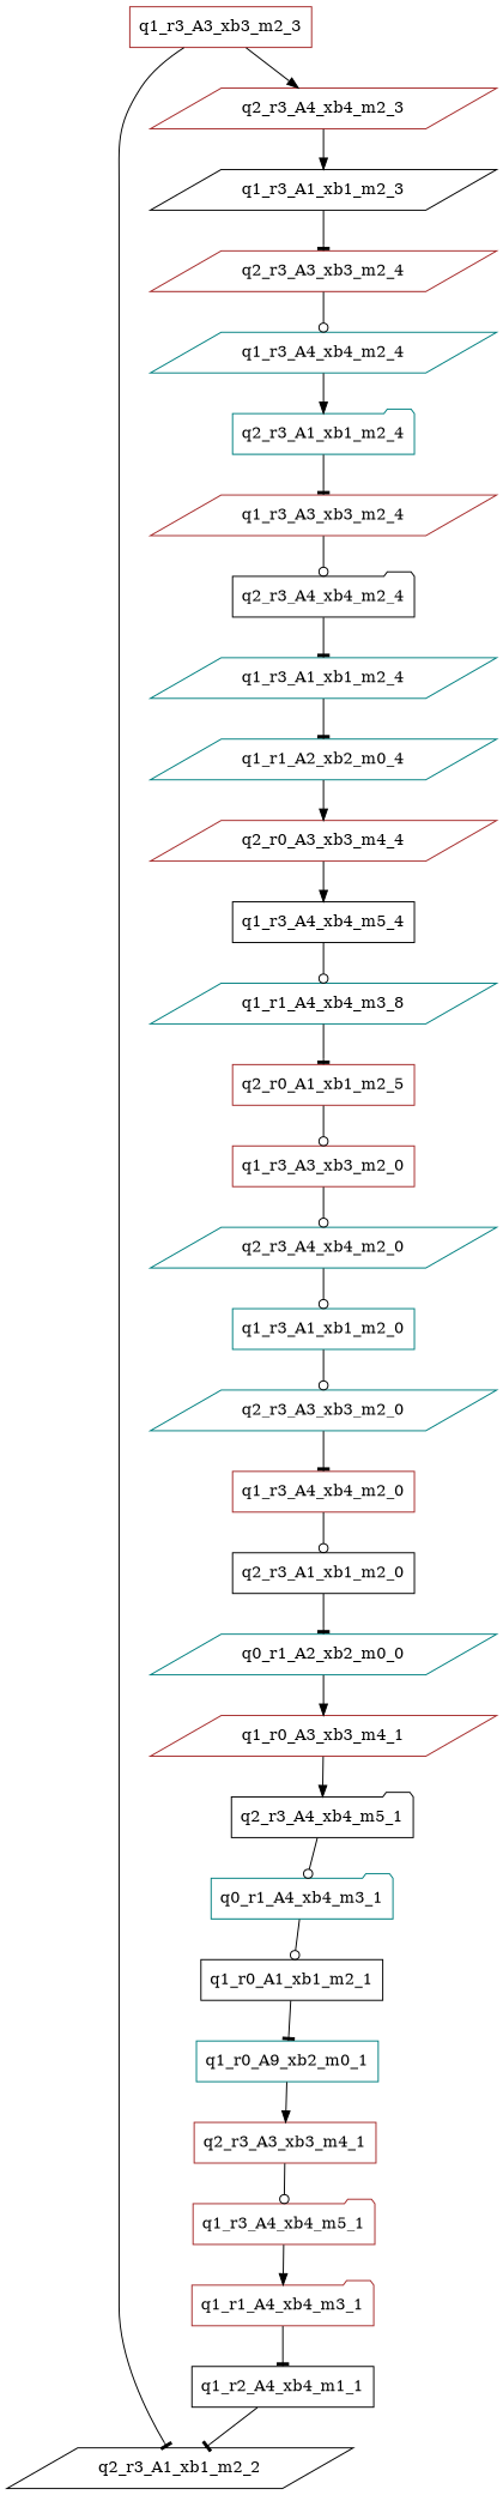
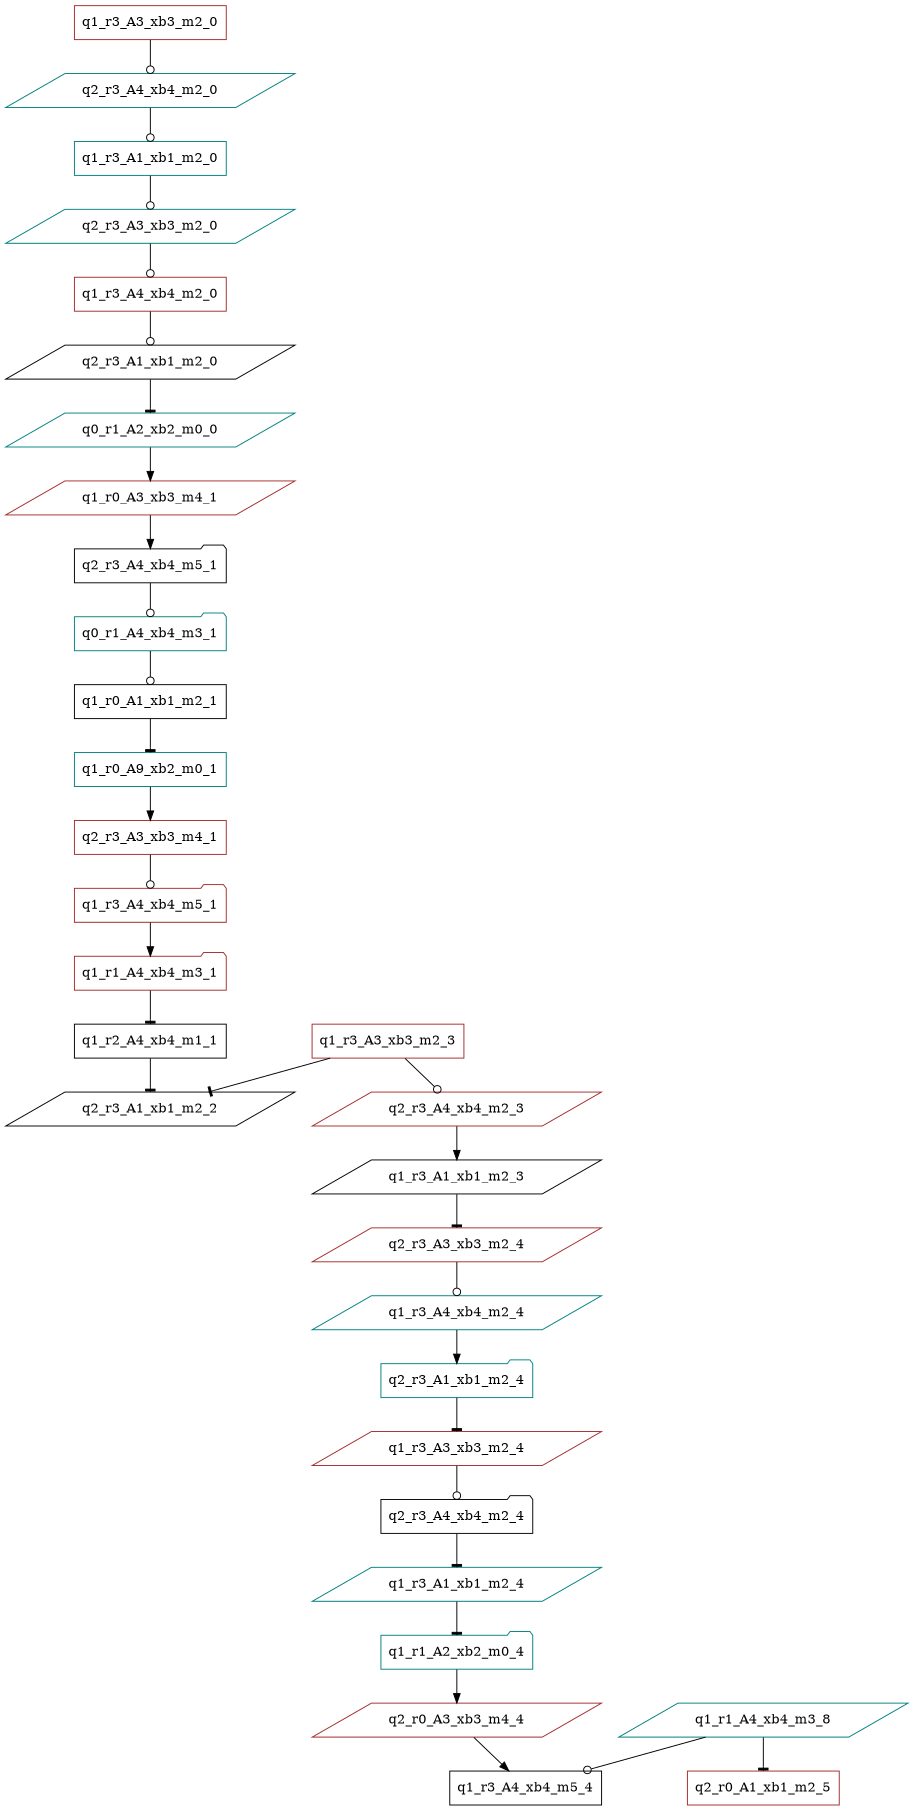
  digraph {
    node [color=brown shape=parallelogram]
    edge [arrowhead=odot]
    q2_r3_A4_xb4_m5_1 [color=black shape=folder]
    q0_r1_A4_xb4_m3_1 [color=teal shape=folder]
    q1_r0_A1_xb1_m2_1 [color=black shape=box]
    n4 [color=teal label=q1_r0_A9_xb2_m0_1 shape=box]
    q2_r3_A3_xb3_m4_1 [shape=box]
    q1_r3_A4_xb4_m5_1 [shape=folder]
    q1_r1_A4_xb4_m3_1 [shape=folder]
    q1_r2_A4_xb4_m1_1 [color=black shape=box]
    q2_r3_A1_xb1_m2_2 [color=black]
    q1_r3_A3_xb3_m2_3 [shape=box]
    q2_r3_A4_xb4_m2_3
    q1_r3_A1_xb1_m2_3 [color=black]
    q2_r3_A3_xb3_m2_4
    q1_r3_A4_xb4_m2_4 [color=teal]
    q2_r3_A1_xb1_m2_4 [color=teal shape=folder]
    q1_r3_A3_xb3_m2_4
    q2_r3_A4_xb4_m2_4 [color=black shape=folder]
    q1_r3_A1_xb1_m2_4 [color=teal]
-   q1_r1_A2_xb2_m0_4 [color=teal]
+   q1_r1_A2_xb2_m0_4 [color=teal shape=folder]
    q2_r0_A3_xb3_m4_4
    q1_r3_A4_xb4_m5_4 [color=black shape=box]
    n22 [color=teal label=q1_r1_A4_xb4_m3_8]
    q2_r0_A1_xb1_m2_5 [shape=box]
    q1_r3_A3_xb3_m2_0 [shape=box]
    q2_r3_A4_xb4_m2_0 [color=teal]
    q1_r3_A1_xb1_m2_0 [color=teal shape=box]
    q2_r3_A3_xb3_m2_0 [color=teal]
    q1_r3_A4_xb4_m2_0 [shape=box]
-   q2_r3_A1_xb1_m2_0 [color=black shape=box]
+   q2_r3_A1_xb1_m2_0 [color=black]
    q0_r1_A2_xb2_m0_0 [color=teal]
    q1_r0_A3_xb3_m4_1
    q2_r3_A4_xb4_m5_1 -> q0_r1_A4_xb4_m3_1
    q0_r1_A4_xb4_m3_1 -> q1_r0_A1_xb1_m2_1
    q1_r0_A1_xb1_m2_1 -> n4 [arrowhead=tee]
    n4 -> q2_r3_A3_xb3_m4_1 [arrowhead=normal]
    q2_r3_A3_xb3_m4_1 -> q1_r3_A4_xb4_m5_1
    q1_r3_A4_xb4_m5_1 -> q1_r1_A4_xb4_m3_1 [arrowhead=normal]
    q1_r1_A4_xb4_m3_1 -> q1_r2_A4_xb4_m1_1 [arrowhead=tee]
    q1_r2_A4_xb4_m1_1 -> q2_r3_A1_xb1_m2_2 [arrowhead=tee]
    q1_r3_A3_xb3_m2_3 -> q2_r3_A1_xb1_m2_2 [arrowhead=tee]
-   q1_r3_A3_xb3_m2_3 -> q2_r3_A4_xb4_m2_3 [arrowhead=normal]
+   q1_r3_A3_xb3_m2_3 -> q2_r3_A4_xb4_m2_3
    q2_r3_A4_xb4_m2_3 -> q1_r3_A1_xb1_m2_3 [arrowhead=normal]
    q1_r3_A1_xb1_m2_3 -> q2_r3_A3_xb3_m2_4 [arrowhead=tee]
    q2_r3_A3_xb3_m2_4 -> q1_r3_A4_xb4_m2_4
    q1_r3_A4_xb4_m2_4 -> q2_r3_A1_xb1_m2_4 [arrowhead=normal]
    q2_r3_A1_xb1_m2_4 -> q1_r3_A3_xb3_m2_4 [arrowhead=tee]
    q1_r3_A3_xb3_m2_4 -> q2_r3_A4_xb4_m2_4
    q2_r3_A4_xb4_m2_4 -> q1_r3_A1_xb1_m2_4 [arrowhead=tee]
    q1_r3_A1_xb1_m2_4 -> q1_r1_A2_xb2_m0_4 [arrowhead=tee]
    q1_r1_A2_xb2_m0_4 -> q2_r0_A3_xb3_m4_4 [arrowhead=normal]
    q2_r0_A3_xb3_m4_4 -> q1_r3_A4_xb4_m5_4 [arrowhead=normal]
-   q1_r3_A4_xb4_m5_4 -> n22
+   n22 -> q1_r3_A4_xb4_m5_4
    n22 -> q2_r0_A1_xb1_m2_5 [arrowhead=tee]
-   q2_r0_A1_xb1_m2_5 -> q1_r3_A3_xb3_m2_0
    q1_r3_A3_xb3_m2_0 -> q2_r3_A4_xb4_m2_0
    q2_r3_A4_xb4_m2_0 -> q1_r3_A1_xb1_m2_0
    q1_r3_A1_xb1_m2_0 -> q2_r3_A3_xb3_m2_0
-   q2_r3_A3_xb3_m2_0 -> q1_r3_A4_xb4_m2_0 [arrowhead=tee]
+   q2_r3_A3_xb3_m2_0 -> q1_r3_A4_xb4_m2_0
    q1_r3_A4_xb4_m2_0 -> q2_r3_A1_xb1_m2_0
    q2_r3_A1_xb1_m2_0 -> q0_r1_A2_xb2_m0_0 [arrowhead=tee]
    q0_r1_A2_xb2_m0_0 -> q1_r0_A3_xb3_m4_1 [arrowhead=normal]
    q1_r0_A3_xb3_m4_1 -> q2_r3_A4_xb4_m5_1 [arrowhead=normal]
  }
